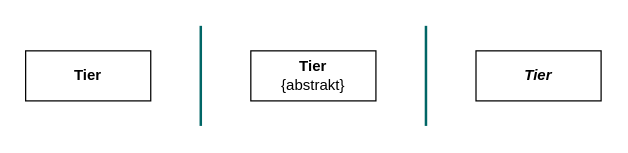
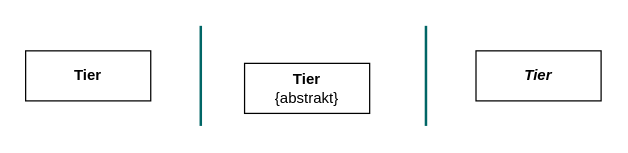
  <mxCell id="0" />
  <mxCell id="1" parent="0" />
  <mxCell id="2" value="Tier" style="rounded=0;whiteSpace=wrap;html=1;fontStyle=1" vertex="1" parent="1"><mxGeometry x="20" y="40" width="100" height="40" as="geometry" /></mxCell>
  <mxCell id="3" value="Tier" style="rounded=0;whiteSpace=wrap;html=1;fontStyle=3" vertex="1" parent="1"><mxGeometry x="380" y="40" width="100" height="40" as="geometry" /></mxCell>
- <mxCell id="4" value="&lt;div&gt;&lt;b&gt;Tier&lt;/b&gt;&lt;/div&gt;{abstrakt}" style="rounded=0;whiteSpace=wrap;html=1;align=center;" vertex="1" parent="1"><mxGeometry x="200" y="40" width="100" height="40" as="geometry" /></mxCell>
+ <mxCell id="4" value="&lt;div&gt;&lt;b&gt;Tier&lt;/b&gt;&lt;/div&gt;{abstrakt}" style="rounded=0;whiteSpace=wrap;html=1;align=center;" vertex="1" parent="1"><mxGeometry x="195" y="50" width="100" height="40" as="geometry" /></mxCell>
  <mxCell id="5" value="" style="endArrow=none;html=1;rounded=0;strokeColor=#006666;strokeWidth=2;" edge="1" parent="1"><mxGeometry width="50" height="50" relative="1" as="geometry"><mxPoint x="160" y="100" as="sourcePoint" /><mxPoint x="160" y="20" as="targetPoint" /></mxGeometry></mxCell>
  <mxCell id="6" value="" style="endArrow=none;html=1;rounded=0;strokeColor=#006666;strokeWidth=2;" edge="1" parent="1"><mxGeometry width="50" height="50" relative="1" as="geometry"><mxPoint x="340" y="100" as="sourcePoint" /><mxPoint x="340" y="20" as="targetPoint" /></mxGeometry></mxCell>
